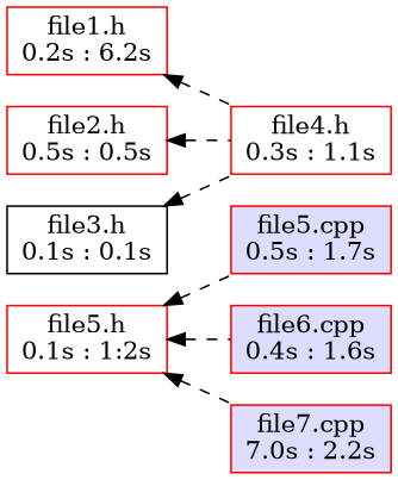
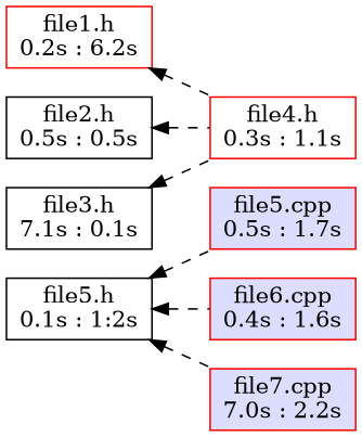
  digraph {
    rankdir=LR
    node [color=red shape=box]
    edge [dir=back style=dashed]
    n1 [fillcolor="#DDDDFF" label="file5.cpp\n0.5s : 1.7s" style=filled]
    n2 [fillcolor="#DDDDFF" label="file6.cpp\n0.4s : 1.6s" style=filled]
    n3 [fillcolor="#DDDDFF" label="file7.cpp\n7.0s : 2.2s" style=filled]
    n4 [label="file1.h\n0.2s : 6.2s"]
    n5 [label="file4.h\n0.3s : 1.1s"]
-   n6 [label="file2.h\n0.5s : 0.5s"]
-   n7 [label="file3.h\n0.1s : 0.1s" color=""]
-   n8 [label="file5.h\n0.1s : 1:2s"]
+   n6 [label="file2.h\n0.5s : 0.5s" color=""]
+   n7 [label="file3.h\n7.1s : 0.1s" color=""]
+   n8 [color=black label="file5.h\n0.1s : 1:2s"]
    subgraph sub_1 {
      n1
      n2
      n3
    }
    n4 -> n5
    n6 -> n5
    n7 -> n5
    n8 -> n1
    n8 -> n2
    n8 -> n3
  }
